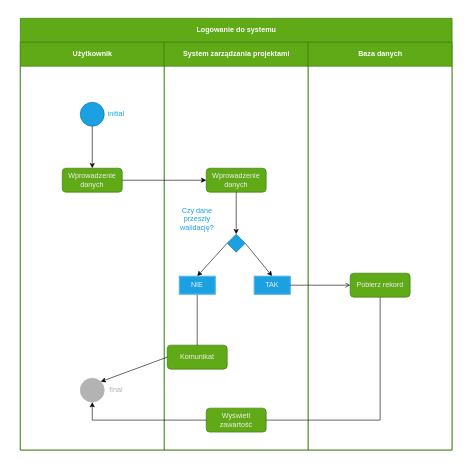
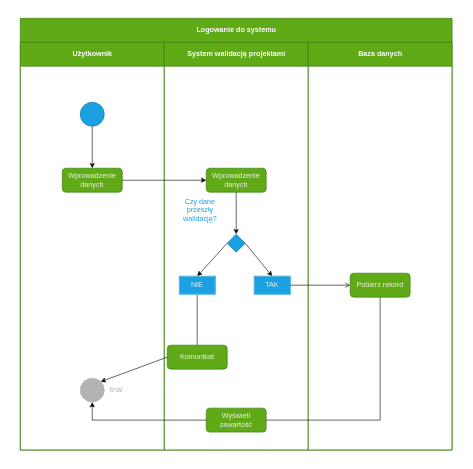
  <mxCell id="0" />
  <mxCell id="1" parent="0" />
  <mxCell id="2" value="Logowanie do systemu" style="swimlane;html=1;childLayout=stackLayout;resizeParent=1;resizeParentMax=0;startSize=40;fillColor=#60a917;strokeColor=#2D7600;fontColor=#ffffff;" parent="1" vertex="1"><mxGeometry x="33" y="30" width="720" height="720" as="geometry" /></mxCell>
  <mxCell id="3" value="Użytkownik" style="swimlane;html=1;startSize=40;fillColor=#60a917;strokeColor=#2D7600;fontColor=#ffffff;" parent="2" vertex="1"><mxGeometry y="40" width="240" height="680" as="geometry" /></mxCell>
  <mxCell id="4" value="" style="group" parent="3" vertex="1" connectable="0"><mxGeometry x="100" y="100" width="80" height="40" as="geometry" /></mxCell>
  <mxCell id="5" value="" style="ellipse;whiteSpace=wrap;html=1;aspect=fixed;fillColor=#1ba1e2;strokeColor=#006EAF;fontColor=#ffffff;" parent="4" vertex="1"><mxGeometry width="40" height="40" as="geometry" /></mxCell>
- <mxCell id="6" value="initial" style="text;html=1;align=center;verticalAlign=middle;whiteSpace=wrap;rounded=0;fontColor=#1BA1E2;" parent="4" vertex="1"><mxGeometry x="40" y="10" width="40" height="20" as="geometry" /></mxCell>
  <mxCell id="7" value="" style="group" parent="3" vertex="1" connectable="0"><mxGeometry x="70" y="210" width="100" height="40" as="geometry" /></mxCell>
  <mxCell id="8" value="" style="rounded=1;whiteSpace=wrap;html=1;fontColor=#ffffff;strokeColor=#2D7600;fillColor=#60a917;" parent="7" vertex="1"><mxGeometry width="100" height="40" as="geometry" /></mxCell>
  <mxCell id="9" value="Wprowadzenie danych" style="text;html=1;strokeColor=none;fillColor=none;align=center;verticalAlign=middle;whiteSpace=wrap;rounded=0;fontColor=#F0F0F0;" parent="7" vertex="1"><mxGeometry width="100" height="40" as="geometry" /></mxCell>
  <mxCell id="10" value="" style="endArrow=classic;html=1;fontColor=#F0F0F0;exitX=0.5;exitY=1;exitDx=0;exitDy=0;entryX=0.5;entryY=0;entryDx=0;entryDy=0;" parent="3" source="5" target="9" edge="1"><mxGeometry width="50" height="50" relative="1" as="geometry"><mxPoint x="170" y="100" as="sourcePoint" /><mxPoint x="220" y="50" as="targetPoint" /></mxGeometry></mxCell>
  <mxCell id="11" value="" style="group" parent="3" vertex="1" connectable="0"><mxGeometry x="100" y="560" width="80" height="40" as="geometry" /></mxCell>
  <mxCell id="12" value="" style="ellipse;whiteSpace=wrap;html=1;aspect=fixed;fontColor=#ffffff;fillColor=#B3B3B3;strokeColor=#B3B3B3;" parent="11" vertex="1"><mxGeometry width="40" height="40" as="geometry" /></mxCell>
  <mxCell id="13" value="final" style="text;html=1;align=center;verticalAlign=middle;whiteSpace=wrap;rounded=0;fontColor=#B3B3B3;" parent="11" vertex="1"><mxGeometry x="40" y="10" width="40" height="20" as="geometry" /></mxCell>
- <mxCell id="14" value="System zarządzania projektami" style="swimlane;html=1;startSize=40;fillColor=#60a917;strokeColor=#2D7600;fontColor=#ffffff;" parent="2" vertex="1"><mxGeometry x="240" y="40" width="240" height="680" as="geometry" /></mxCell>
+ <mxCell id="14" value="System walidację projektami" style="swimlane;html=1;startSize=40;fillColor=#60a917;strokeColor=#2D7600;fontColor=#ffffff;" parent="2" vertex="1"><mxGeometry x="240" y="40" width="240" height="680" as="geometry" /></mxCell>
  <mxCell id="15" value="" style="group" parent="14" vertex="1" connectable="0"><mxGeometry x="70" y="210" width="100" height="40" as="geometry" /></mxCell>
  <mxCell id="16" value="" style="rounded=1;whiteSpace=wrap;html=1;fontColor=#ffffff;strokeColor=#2D7600;fillColor=#60a917;" parent="15" vertex="1"><mxGeometry width="100" height="40" as="geometry" /></mxCell>
  <mxCell id="17" value="Wprowadzenie danych" style="text;html=1;strokeColor=none;fillColor=none;align=center;verticalAlign=middle;whiteSpace=wrap;rounded=0;fontColor=#F0F0F0;" parent="15" vertex="1"><mxGeometry width="100" height="40" as="geometry" /></mxCell>
  <mxCell id="18" value="" style="rhombus;whiteSpace=wrap;html=1;fontColor=#ffffff;strokeColor=#006EAF;fillColor=#1ba1e2;" parent="14" vertex="1"><mxGeometry x="105" y="320" width="30" height="30" as="geometry" /></mxCell>
  <mxCell id="19" style="edgeStyle=orthogonalEdgeStyle;rounded=0;orthogonalLoop=1;jettySize=auto;html=1;exitX=0.5;exitY=1;exitDx=0;exitDy=0;entryX=0.5;entryY=0;entryDx=0;entryDy=0;fontColor=#F0F0F0;" parent="14" source="17" target="18" edge="1"><mxGeometry relative="1" as="geometry" /></mxCell>
- <mxCell id="20" value="Czy dane przeszły walidację?" style="text;html=1;strokeColor=none;fillColor=none;align=center;verticalAlign=middle;whiteSpace=wrap;rounded=0;fontColor=#1BA1E2;" parent="14" vertex="1"><mxGeometry x="15" y="265" width="80" height="60" as="geometry" /></mxCell>
+ <mxCell id="20" value="Czy dane przeszły walidację?" style="text;html=1;strokeColor=none;fillColor=none;align=center;verticalAlign=middle;whiteSpace=wrap;rounded=0;fontColor=#1BA1E2;" parent="14" vertex="1"><mxGeometry x="20" y="250" width="80" height="60" as="geometry" /></mxCell>
  <mxCell id="21" value="" style="endArrow=classic;html=1;fontColor=#F0F0F0;exitX=0;exitY=0.5;exitDx=0;exitDy=0;entryX=0.5;entryY=0;entryDx=0;entryDy=0;" parent="14" source="18" target="32" edge="1"><mxGeometry width="50" height="50" relative="1" as="geometry"><mxPoint y="210" as="sourcePoint" /><mxPoint x="50" y="160" as="targetPoint" /></mxGeometry></mxCell>
  <mxCell id="22" value="" style="endArrow=classic;html=1;fontColor=#F0F0F0;exitX=1;exitY=0.5;exitDx=0;exitDy=0;entryX=0.5;entryY=0;entryDx=0;entryDy=0;" parent="14" source="18" target="35" edge="1"><mxGeometry width="50" height="50" relative="1" as="geometry"><mxPoint y="210" as="sourcePoint" /><mxPoint x="50" y="160" as="targetPoint" /></mxGeometry></mxCell>
  <mxCell id="23" value="" style="group" parent="14" vertex="1" connectable="0"><mxGeometry x="5" y="505" width="100" height="40" as="geometry" /></mxCell>
  <mxCell id="24" value="" style="rounded=1;whiteSpace=wrap;html=1;fontColor=#ffffff;strokeColor=#2D7600;fillColor=#60a917;" parent="23" vertex="1"><mxGeometry width="100" height="40" as="geometry" /></mxCell>
  <mxCell id="25" value="Komunikat" style="text;html=1;strokeColor=none;fillColor=none;align=center;verticalAlign=middle;whiteSpace=wrap;rounded=0;fontColor=#F0F0F0;" parent="23" vertex="1"><mxGeometry width="100" height="40" as="geometry" /></mxCell>
  <mxCell id="26" style="edgeStyle=orthogonalEdgeStyle;rounded=0;orthogonalLoop=1;jettySize=auto;html=1;exitX=0.5;exitY=1;exitDx=0;exitDy=0;entryX=0.5;entryY=0;entryDx=0;entryDy=0;fontColor=#F0F0F0;endArrow=none;" parent="14" source="32" target="25" edge="1"><mxGeometry relative="1" as="geometry" /></mxCell>
  <mxCell id="27" value="" style="group" parent="14" vertex="1" connectable="0"><mxGeometry x="70" y="610" width="100" height="40" as="geometry" /></mxCell>
  <mxCell id="28" value="" style="rounded=1;whiteSpace=wrap;html=1;fontColor=#ffffff;strokeColor=#2D7600;fillColor=#60a917;" parent="27" vertex="1"><mxGeometry width="100" height="40" as="geometry" /></mxCell>
  <mxCell id="29" value="Wyświetl zawartość" style="text;html=1;strokeColor=none;fillColor=none;align=center;verticalAlign=middle;whiteSpace=wrap;rounded=0;fontColor=#F0F0F0;" parent="27" vertex="1"><mxGeometry width="100" height="40" as="geometry" /></mxCell>
  <mxCell id="30" value="" style="group;fillColor=#1ba1e2;fontColor=#ffffff;strokeColor=#1BA1E2;" parent="14" vertex="1" connectable="0"><mxGeometry x="25" y="390" width="60" height="30" as="geometry" /></mxCell>
  <mxCell id="31" value="" style="rounded=0;whiteSpace=wrap;html=1;fontColor=#1BA1E2;strokeColor=#f0f0f0;fillColor=none;" parent="30" vertex="1"><mxGeometry width="60" height="30" as="geometry" /></mxCell>
  <mxCell id="32" value="NIE" style="text;html=1;fillColor=none;align=center;verticalAlign=middle;whiteSpace=wrap;rounded=0;fontColor=#F0F0F0;strokeColor=#1BA1E2;" parent="30" vertex="1"><mxGeometry width="60" height="30" as="geometry" /></mxCell>
  <mxCell id="33" value="" style="group;fillColor=#1ba1e2;strokeColor=#006EAF;fontColor=#ffffff;" parent="14" vertex="1" connectable="0"><mxGeometry x="150" y="390" width="60" height="30" as="geometry" /></mxCell>
  <mxCell id="34" value="" style="rounded=0;whiteSpace=wrap;html=1;fontColor=#1BA1E2;strokeColor=#f0f0f0;fillColor=none;" parent="33" vertex="1"><mxGeometry width="60" height="30" as="geometry" /></mxCell>
  <mxCell id="35" value="TAK" style="text;html=1;fillColor=none;align=center;verticalAlign=middle;whiteSpace=wrap;rounded=0;fontColor=#F0F0F0;strokeColor=#1BA1E2;" parent="33" vertex="1"><mxGeometry width="60" height="30" as="geometry" /></mxCell>
  <mxCell id="36" value="Baza danych" style="swimlane;html=1;startSize=40;fillColor=#60a917;strokeColor=#2D7600;fontColor=#ffffff;" parent="2" vertex="1"><mxGeometry x="480" y="40" width="240" height="680" as="geometry"><mxRectangle x="240" y="20" width="30" height="460" as="alternateBounds" /></mxGeometry></mxCell>
  <mxCell id="37" value="" style="group" parent="36" vertex="1" connectable="0"><mxGeometry x="70" y="385" width="100" height="40" as="geometry" /></mxCell>
  <mxCell id="38" value="" style="rounded=1;whiteSpace=wrap;html=1;fontColor=#ffffff;strokeColor=#2D7600;fillColor=#60a917;" parent="37" vertex="1"><mxGeometry width="100" height="40" as="geometry" /></mxCell>
  <mxCell id="39" value="Pobierz rekord" style="text;html=1;strokeColor=none;fillColor=none;align=center;verticalAlign=middle;whiteSpace=wrap;rounded=0;fontColor=#F0F0F0;" parent="37" vertex="1"><mxGeometry width="100" height="40" as="geometry" /></mxCell>
  <mxCell id="40" style="edgeStyle=orthogonalEdgeStyle;rounded=0;orthogonalLoop=1;jettySize=auto;html=1;exitX=1;exitY=0.5;exitDx=0;exitDy=0;entryX=0;entryY=0.5;entryDx=0;entryDy=0;fontColor=#F0F0F0;" parent="2" source="9" target="17" edge="1"><mxGeometry relative="1" as="geometry" /></mxCell>
  <mxCell id="41" value="" style="endArrow=classic;html=1;fontColor=#B3B3B3;exitX=0;exitY=0.5;exitDx=0;exitDy=0;entryX=1;entryY=0;entryDx=0;entryDy=0;" parent="2" source="25" target="12" edge="1"><mxGeometry width="50" height="50" relative="1" as="geometry"><mxPoint x="440" y="590" as="sourcePoint" /><mxPoint x="490" y="540" as="targetPoint" /></mxGeometry></mxCell>
  <mxCell id="42" style="edgeStyle=orthogonalEdgeStyle;rounded=0;orthogonalLoop=1;jettySize=auto;html=1;exitX=1;exitY=0.5;exitDx=0;exitDy=0;entryX=0;entryY=0.5;entryDx=0;entryDy=0;fontColor=#B3B3B3;endArrow=open;" parent="2" source="35" target="39" edge="1"><mxGeometry relative="1" as="geometry" /></mxCell>
  <mxCell id="43" style="edgeStyle=orthogonalEdgeStyle;rounded=0;orthogonalLoop=1;jettySize=auto;html=1;exitX=0.5;exitY=1;exitDx=0;exitDy=0;entryX=1;entryY=0.5;entryDx=0;entryDy=0;fontColor=#B3B3B3;endArrow=none;" parent="2" source="39" target="29" edge="1"><mxGeometry relative="1" as="geometry" /></mxCell>
  <mxCell id="44" style="edgeStyle=orthogonalEdgeStyle;rounded=0;orthogonalLoop=1;jettySize=auto;html=1;exitX=0;exitY=0.5;exitDx=0;exitDy=0;entryX=0.5;entryY=1;entryDx=0;entryDy=0;fontColor=#B3B3B3;" parent="2" source="29" target="12" edge="1"><mxGeometry relative="1" as="geometry" /></mxCell>
  <mxCell id="45" value="" style="rounded=0;whiteSpace=wrap;html=1;fontColor=#B3B3B3;fillColor=none;strokeColor=none;" parent="1" vertex="1"><mxGeometry x="20" y="20" width="746" height="740" as="geometry" /></mxCell>
